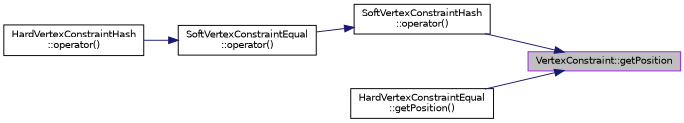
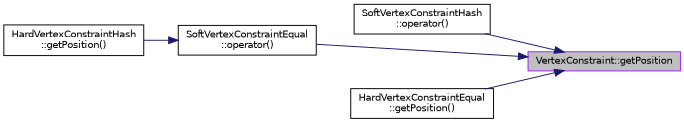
  digraph {
    rankdir=RL
    node [color=black fillcolor=white fontname=Helvetica fontsize=10 shape=record style=filled]
    edge [color=midnightblue dir=back fontname=Helvetica fontsize=10 labelfontname=Helvetica labelfontsize=10 style=solid]
    n1 [color=purple fillcolor=grey75 fontcolor=black height=0.2 label="VertexConstraint::getPosition" width=0.4]
    n2 [height=0.2 label="SoftVertexConstraintHash\l::operator()" width=0.4]
    n3 [height=0.2 label="SoftVertexConstraintEqual\l::operator()" width=0.4]
    n4 [height=0.2 label="HardVertexConstraintEqual\l::getPosition()" width=0.4]
-   n5 [height=0.2 label="HardVertexConstraintHash\l::operator()" width=0.4]
+   n5 [height=0.2 label="HardVertexConstraintHash\l::getPosition()" width=0.4]
    n1 -> n2
-   n2 -> n3
+   n1 -> n3
    n1 -> n4
    n3 -> n5
  }
